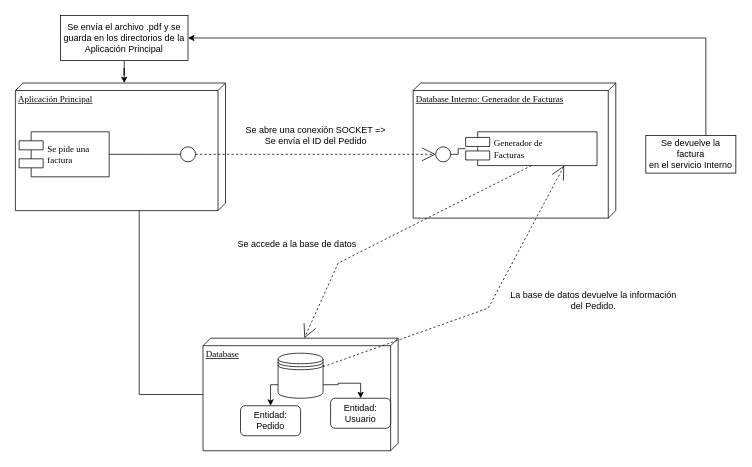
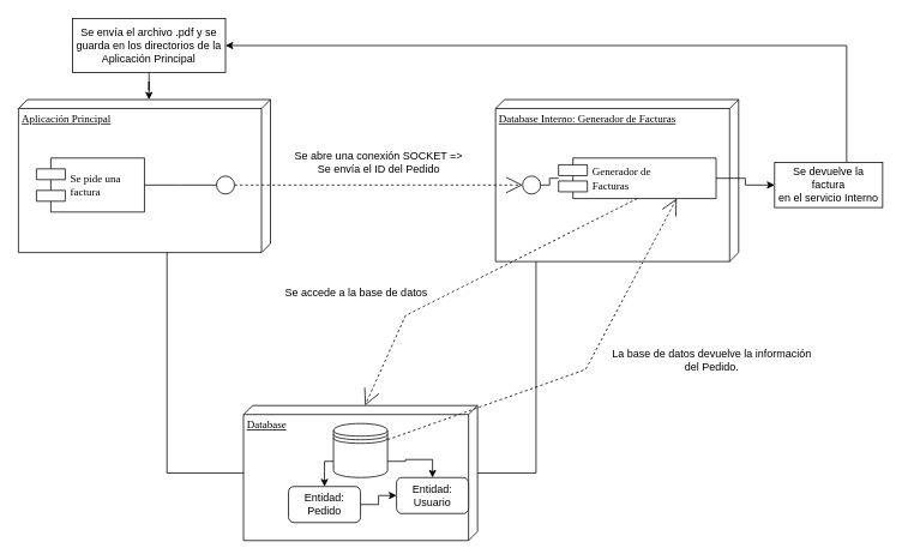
  <mxCell id="0" />
  <mxCell id="1" parent="0" />
  <mxCell id="2" value="Aplicación Principal" style="verticalAlign=top;align=left;spacingTop=8;spacingLeft=2;spacingRight=12;shape=cube;size=10;direction=south;fontStyle=4;html=1;rounded=0;shadow=0;comic=0;labelBackgroundColor=none;strokeWidth=1;fontFamily=Verdana;fontSize=12" parent="1" vertex="1"><mxGeometry x="20" y="110" width="280" height="170" as="geometry" /></mxCell>
  <mxCell id="3" value="Database Interno: Generador de Facturas" style="verticalAlign=top;align=left;spacingTop=8;spacingLeft=2;spacingRight=12;shape=cube;size=10;direction=south;fontStyle=4;html=1;rounded=0;shadow=0;comic=0;labelBackgroundColor=none;strokeWidth=1;fontFamily=Verdana;fontSize=12" parent="1" vertex="1"><mxGeometry x="550" y="110" width="270" height="180" as="geometry" /></mxCell>
  <mxCell id="4" value="Database" style="verticalAlign=top;align=left;spacingTop=8;spacingLeft=2;spacingRight=12;shape=cube;size=10;direction=south;fontStyle=4;html=1;rounded=0;shadow=0;comic=0;labelBackgroundColor=none;strokeWidth=1;fontFamily=Verdana;fontSize=12" parent="1" vertex="1"><mxGeometry x="270" y="450" width="260" height="150" as="geometry" /></mxCell>
- <mxCell id="5" value="Se pide una&amp;nbsp;&lt;br&gt;factura" style="shape=component;align=left;spacingLeft=36;rounded=0;shadow=0;comic=0;labelBackgroundColor=none;strokeWidth=1;fontFamily=Verdana;fontSize=12;html=1;" parent="1" vertex="1"><mxGeometry x="25" y="175" width="120" height="60" as="geometry" /></mxCell>
+ <mxCell id="5" value="Se pide una&amp;nbsp;&lt;br&gt;factura" style="shape=component;align=left;spacingLeft=36;rounded=0;shadow=0;comic=0;labelBackgroundColor=none;strokeWidth=1;fontFamily=Verdana;fontSize=12;html=1;" parent="1" vertex="1"><mxGeometry x="40" y="175" width="120" height="60" as="geometry" /></mxCell>
  <mxCell id="6" value="" style="ellipse;whiteSpace=wrap;html=1;rounded=0;shadow=0;comic=0;labelBackgroundColor=none;strokeWidth=1;fontFamily=Verdana;fontSize=12;align=center;" parent="1" vertex="1"><mxGeometry x="240" y="195" width="20" height="20" as="geometry" /></mxCell>
+ <mxCell id="7" style="edgeStyle=orthogonalEdgeStyle;rounded=0;orthogonalLoop=1;jettySize=auto;html=1;entryX=0;entryY=0.5;entryDx=0;entryDy=0;" parent="1" source="8" target="21" edge="1"><mxGeometry relative="1" as="geometry"><Array as="points" /></mxGeometry></mxCell>
  <mxCell id="8" value="Generador de&lt;br&gt;Facturas" style="shape=component;align=left;spacingLeft=36;rounded=0;shadow=0;comic=0;labelBackgroundColor=none;strokeWidth=1;fontFamily=Verdana;fontSize=12;html=1;" parent="1" vertex="1"><mxGeometry x="620" y="175" width="175" height="45" as="geometry" /></mxCell>
  <mxCell id="9" value="" style="ellipse;whiteSpace=wrap;html=1;rounded=0;shadow=0;comic=0;labelBackgroundColor=none;strokeWidth=1;fontFamily=Verdana;fontSize=12;align=center;" parent="1" vertex="1"><mxGeometry x="580" y="195" width="20" height="20" as="geometry" /></mxCell>
  <mxCell id="10" style="edgeStyle=none;rounded=0;html=1;dashed=1;labelBackgroundColor=none;startArrow=none;startFill=0;startSize=8;endArrow=open;endFill=0;endSize=16;fontFamily=Verdana;fontSize=12;entryX=0;entryY=0.5;entryDx=0;entryDy=0;exitX=1;exitY=0.5;exitDx=0;exitDy=0;" parent="1" source="6" target="9" edge="1"><mxGeometry relative="1" as="geometry"><mxPoint x="70" y="340" as="sourcePoint" /><mxPoint x="390" y="205" as="targetPoint" /></mxGeometry></mxCell>
  <mxCell id="11" style="edgeStyle=none;rounded=0;html=1;dashed=1;labelBackgroundColor=none;startArrow=none;startFill=0;startSize=8;endArrow=open;endFill=0;endSize=16;fontFamily=Verdana;fontSize=12;exitX=0.5;exitY=1;exitDx=0;exitDy=0;entryX=0;entryY=0;entryDx=0;entryDy=125;entryPerimeter=0;" parent="1" source="8" target="4" edge="1"><mxGeometry relative="1" as="geometry"><mxPoint x="540" y="360" as="targetPoint" /><Array as="points"><mxPoint x="450" y="350" /></Array></mxGeometry></mxCell>
  <mxCell id="12" style="edgeStyle=elbowEdgeStyle;rounded=0;html=1;labelBackgroundColor=none;startArrow=none;startFill=0;startSize=8;endArrow=none;endFill=0;endSize=16;fontFamily=Verdana;fontSize=12;" parent="1" source="9" target="8" edge="1"><mxGeometry relative="1" as="geometry" /></mxCell>
  <mxCell id="13" style="edgeStyle=elbowEdgeStyle;rounded=0;html=1;labelBackgroundColor=none;startArrow=none;startFill=0;startSize=8;endArrow=none;endFill=0;endSize=16;fontFamily=Verdana;fontSize=12;" parent="1" source="6" target="5" edge="1"><mxGeometry relative="1" as="geometry" /></mxCell>
+ <mxCell id="14" style="edgeStyle=orthogonalEdgeStyle;rounded=0;html=1;labelBackgroundColor=none;startArrow=none;startFill=0;startSize=8;endArrow=none;endFill=0;endSize=16;fontFamily=Verdana;fontSize=12;" parent="1" source="4" target="3" edge="1"><mxGeometry relative="1" as="geometry"><Array as="points"><mxPoint x="595" y="525" /></Array></mxGeometry></mxCell>
  <mxCell id="15" style="edgeStyle=orthogonalEdgeStyle;rounded=0;html=1;labelBackgroundColor=none;startArrow=none;startFill=0;startSize=8;endArrow=none;endFill=0;endSize=16;fontFamily=Verdana;fontSize=12;" parent="1" source="4" target="2" edge="1"><mxGeometry relative="1" as="geometry"><Array as="points"><mxPoint x="185" y="525" /></Array></mxGeometry></mxCell>
  <mxCell id="16" style="edgeStyle=orthogonalEdgeStyle;rounded=0;orthogonalLoop=1;jettySize=auto;html=1;exitX=0;exitY=0.7;exitDx=0;exitDy=0;entryX=0.5;entryY=0;entryDx=0;entryDy=0;" parent="1" source="18" target="23" edge="1"><mxGeometry relative="1" as="geometry" /></mxCell>
  <mxCell id="17" style="edgeStyle=orthogonalEdgeStyle;rounded=0;orthogonalLoop=1;jettySize=auto;html=1;exitX=1;exitY=0.7;exitDx=0;exitDy=0;entryX=0.5;entryY=0;entryDx=0;entryDy=0;" parent="1" source="18" target="24" edge="1"><mxGeometry relative="1" as="geometry" /></mxCell>
  <mxCell id="18" value="" style="shape=datastore;whiteSpace=wrap;html=1;" parent="1" vertex="1"><mxGeometry x="370" y="470" width="60" height="60" as="geometry" /></mxCell>
  <mxCell id="19" style="edgeStyle=none;rounded=0;html=1;dashed=1;labelBackgroundColor=none;startArrow=none;startFill=0;startSize=8;endArrow=open;endFill=0;endSize=16;fontFamily=Verdana;fontSize=12;entryX=0.75;entryY=1;entryDx=0;entryDy=0;exitX=1;exitY=0.3;exitDx=0;exitDy=0;" parent="1" source="18" target="8" edge="1"><mxGeometry relative="1" as="geometry"><mxPoint x="570" y="245" as="sourcePoint" /><mxPoint x="415" y="460" as="targetPoint" /><Array as="points"><mxPoint x="650" y="410" /></Array></mxGeometry></mxCell>
  <mxCell id="20" style="edgeStyle=orthogonalEdgeStyle;rounded=0;orthogonalLoop=1;jettySize=auto;html=1;entryX=1;entryY=0.5;entryDx=0;entryDy=0;" edge="1" parent="1" source="21" target="29"><mxGeometry relative="1" as="geometry"><mxPoint x="370" y="50" as="targetPoint" /><Array as="points"><mxPoint x="940" y="50" /></Array></mxGeometry></mxCell>
  <mxCell id="21" value="Se devuelve la factura&lt;br&gt;en el servicio Interno" style="rounded=0;whiteSpace=wrap;html=1;" parent="1" vertex="1"><mxGeometry x="860" y="180" width="120" height="50" as="geometry" /></mxCell>
+ <mxCell id="22" style="edgeStyle=orthogonalEdgeStyle;rounded=0;orthogonalLoop=1;jettySize=auto;html=1;" parent="1" source="23" target="24" edge="1"><mxGeometry relative="1" as="geometry" /></mxCell>
  <mxCell id="23" value="Entidad:&lt;br&gt;Pedido" style="rounded=1;whiteSpace=wrap;html=1;" parent="1" vertex="1"><mxGeometry x="320" y="540" width="80" height="40" as="geometry" /></mxCell>
  <mxCell id="24" value="Entidad:&lt;br&gt;Usuario" style="rounded=1;whiteSpace=wrap;html=1;" parent="1" vertex="1"><mxGeometry x="440" y="530" width="80" height="40" as="geometry" /></mxCell>
  <mxCell id="25" value="Se abre una conexión SOCKET =&amp;gt;&lt;br&gt;Se envía el ID del Pedido" style="text;html=1;align=center;verticalAlign=middle;resizable=0;points=[];autosize=1;" parent="1" vertex="1"><mxGeometry x="320" y="165" width="200" height="30" as="geometry" /></mxCell>
  <mxCell id="26" value="Se accede a la base de datos" style="text;html=1;align=center;verticalAlign=middle;resizable=0;points=[];autosize=1;rotation=0;" parent="1" vertex="1"><mxGeometry x="310" y="315" width="170" height="20" as="geometry" /></mxCell>
  <mxCell id="27" value="La base de datos devuelve la información &lt;br&gt;del Pedido." style="text;html=1;align=center;verticalAlign=middle;resizable=0;points=[];autosize=1;rotation=0;" parent="1" vertex="1"><mxGeometry x="670" y="385" width="240" height="30" as="geometry" /></mxCell>
  <mxCell id="28" style="edgeStyle=orthogonalEdgeStyle;rounded=0;orthogonalLoop=1;jettySize=auto;html=1;entryX=0;entryY=0;entryDx=0;entryDy=135;entryPerimeter=0;" edge="1" parent="1" source="29" target="2"><mxGeometry relative="1" as="geometry" /></mxCell>
  <mxCell id="29" value="Se envía el archivo .pdf y se guarda en los directorios de la Aplicación Principal" style="rounded=0;whiteSpace=wrap;html=1;" vertex="1" parent="1"><mxGeometry x="80" y="20" width="170" height="60" as="geometry" /></mxCell>
